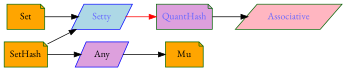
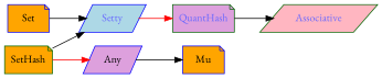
  digraph {
    bgcolor="#FFFFFF"
    fontname="EB Garamond"
    rankdir=LR
    splines=polyline
    node [color=darkgreen fillcolor=orange fontcolor="#000000" fontname="EB Garamond" shape=note style=filled]
    edge [color=black fontname="EB Garamond"]
    Setty [color=blue fillcolor=lightblue fontcolor="#6666FF" shape=parallelogram]
    QuantHash [fillcolor=plum fontcolor="#6666FF"]
    Associative [fillcolor=lightpink fontcolor="#6666FF" shape=parallelogram]
    Any [color=blue fillcolor=plum shape=parallelogram]
-   Mu
+   Mu [color=blue]
    SetHash
-   Set
+   Set [color=blue]
    Setty -> QuantHash [color=red]
    QuantHash -> Associative
    Any -> Mu
    SetHash -> Setty
-   SetHash -> Any
+   SetHash -> Any [color=red]
    Set -> Setty
  }
